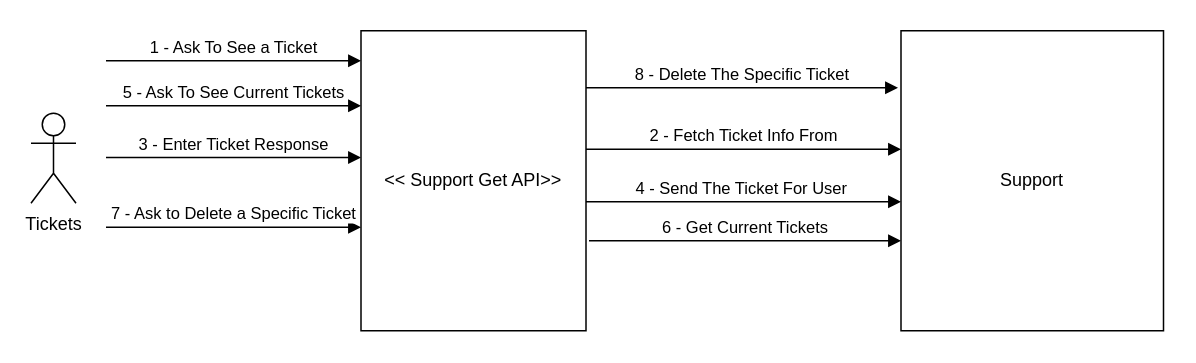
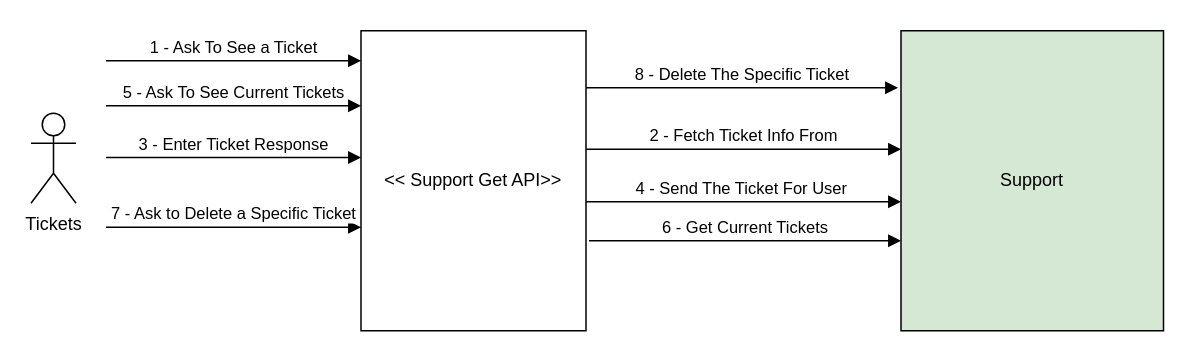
  <mxCell id="0" />
  <mxCell id="1" parent="0" />
  <mxCell id="2" value="Tickets" style="shape=umlActor;verticalLabelPosition=bottom;labelBackgroundColor=#ffffff;verticalAlign=top;html=1;" vertex="1" parent="1"><mxGeometry x="20" y="75" width="30" height="60" as="geometry" /></mxCell>
  <mxCell id="3" value="&amp;lt;&amp;lt; Support Get API&amp;gt;&amp;gt;" style="rounded=0;whiteSpace=wrap;html=1;" vertex="1" parent="1"><mxGeometry x="240" y="20" width="150" height="200" as="geometry" /></mxCell>
- <mxCell id="4" value="Support" style="rounded=0;whiteSpace=wrap;html=1;" vertex="1" parent="1"><mxGeometry x="600" y="20" width="175" height="200" as="geometry" /></mxCell>
+ <mxCell id="4" value="Support" style="rounded=0;whiteSpace=wrap;html=1;fillColor=#d5e8d4;" vertex="1" parent="1"><mxGeometry x="600" y="20" width="175" height="200" as="geometry" /></mxCell>
  <mxCell id="5" value="1 - Ask To See a Ticket" style="html=1;verticalAlign=bottom;endArrow=block;" edge="1" parent="1"><mxGeometry width="80" relative="1" as="geometry"><mxPoint x="70" y="40" as="sourcePoint" /><mxPoint x="240" y="40" as="targetPoint" /></mxGeometry></mxCell>
  <mxCell id="6" value="2 - Fetch Ticket Info From" style="html=1;verticalAlign=bottom;endArrow=block;" edge="1" parent="1"><mxGeometry width="80" relative="1" as="geometry"><mxPoint x="390" y="99" as="sourcePoint" /><mxPoint x="600" y="99" as="targetPoint" /></mxGeometry></mxCell>
  <mxCell id="7" value="3 - Enter Ticket Response" style="html=1;verticalAlign=bottom;endArrow=block;" edge="1" parent="1"><mxGeometry width="80" relative="1" as="geometry"><mxPoint x="70" y="104.5" as="sourcePoint" /><mxPoint x="240" y="104.5" as="targetPoint" /></mxGeometry></mxCell>
  <mxCell id="8" value="4 - Send The Ticket For User&amp;nbsp;" style="html=1;verticalAlign=bottom;endArrow=block;" edge="1" parent="1"><mxGeometry width="80" relative="1" as="geometry"><mxPoint x="390" y="134" as="sourcePoint" /><mxPoint x="600" y="134" as="targetPoint" /></mxGeometry></mxCell>
  <mxCell id="9" value="5 - Ask To See Current Tickets" style="html=1;verticalAlign=bottom;endArrow=block;" edge="1" parent="1"><mxGeometry width="80" relative="1" as="geometry"><mxPoint x="70" y="70" as="sourcePoint" /><mxPoint x="240" y="70" as="targetPoint" /></mxGeometry></mxCell>
  <mxCell id="10" value="6 - Get Current Tickets" style="html=1;verticalAlign=bottom;endArrow=block;" edge="1" parent="1"><mxGeometry width="80" relative="1" as="geometry"><mxPoint x="392" y="160" as="sourcePoint" /><mxPoint x="600" y="160" as="targetPoint" /></mxGeometry></mxCell>
  <mxCell id="11" value="7 - Ask to Delete a Specific Ticket" style="html=1;verticalAlign=bottom;endArrow=block;" edge="1" parent="1"><mxGeometry width="80" relative="1" as="geometry"><mxPoint x="70" y="151" as="sourcePoint" /><mxPoint x="240" y="151" as="targetPoint" /></mxGeometry></mxCell>
  <mxCell id="12" value="8 - Delete The Specific Ticket" style="html=1;verticalAlign=bottom;endArrow=block;" edge="1" parent="1"><mxGeometry width="80" relative="1" as="geometry"><mxPoint x="390" y="58" as="sourcePoint" /><mxPoint x="598" y="58" as="targetPoint" /></mxGeometry></mxCell>
